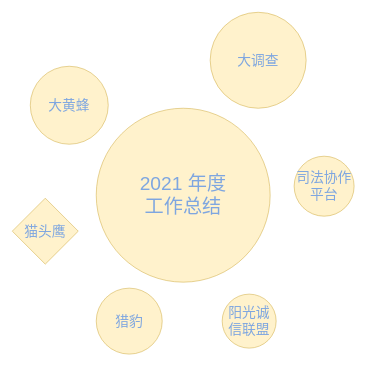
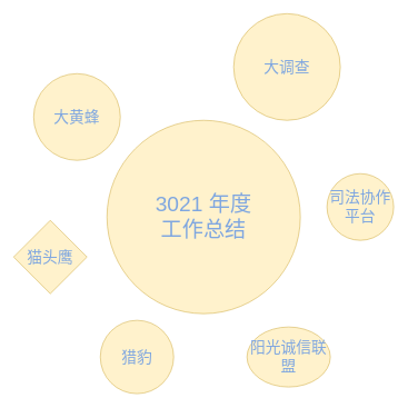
  <mxCell id="0" />
  <mxCell id="1" parent="0" />
- <mxCell id="2" value="2021 年度&lt;br&gt;工作总结" style="ellipse;whiteSpace=wrap;html=1;aspect=fixed;fillColor=#fff2cc;strokeColor=#d6b656;fontSize=32;fontColor=#7EA6E0;" vertex="1" parent="1"><mxGeometry x="160" y="180" width="290" height="290" as="geometry" /></mxCell>
+ <mxCell id="2" value="3021 年度&lt;br&gt;工作总结" style="ellipse;whiteSpace=wrap;html=1;aspect=fixed;fillColor=#fff2cc;strokeColor=#d6b656;fontSize=32;fontColor=#7EA6E0;" vertex="1" parent="1"><mxGeometry x="160" y="180" width="290" height="290" as="geometry" /></mxCell>
  <mxCell id="3" value="猫头鹰" style="rhombus;whiteSpace=wrap;html=1;aspect=fixed;fillColor=#fff2cc;strokeColor=#d6b656;fontSize=23;fontColor=#7EA6E0;" vertex="1" parent="1"><mxGeometry x="20" y="330" width="110" height="110" as="geometry" /></mxCell>
  <mxCell id="4" value="大黄蜂" style="ellipse;whiteSpace=wrap;html=1;aspect=fixed;fillColor=#fff2cc;strokeColor=#d6b656;fontSize=23;fontColor=#7EA6E0;" vertex="1" parent="1"><mxGeometry x="50" y="110" width="130" height="130" as="geometry" /></mxCell>
- <mxCell id="5" value="阳光诚信联盟" style="ellipse;whiteSpace=wrap;html=1;aspect=fixed;fillColor=#fff2cc;strokeColor=#d6b656;fontSize=23;fontColor=#7EA6E0;" vertex="1" parent="1"><mxGeometry x="370" y="490" width="90" height="90" as="geometry" /></mxCell>
+ <mxCell id="5" value="阳光诚信联盟" style="ellipse;whiteSpace=wrap;html=1;aspect=fixed;fillColor=#fff2cc;strokeColor=#d6b656;fontSize=23;fontColor=#7EA6E0;" vertex="1" parent="1"><mxGeometry x="370" y="490" width="125" height="90" as="geometry" /></mxCell>
  <mxCell id="6" value="司法协作平台" style="ellipse;whiteSpace=wrap;html=1;aspect=fixed;fillColor=#fff2cc;strokeColor=#d6b656;fontSize=23;fontColor=#7EA6E0;" vertex="1" parent="1"><mxGeometry x="490" y="260" width="100" height="100" as="geometry" /></mxCell>
  <mxCell id="7" value="大调查" style="ellipse;whiteSpace=wrap;html=1;aspect=fixed;fillColor=#fff2cc;strokeColor=#d6b656;fontSize=23;fontColor=#7EA6E0;" vertex="1" parent="1"><mxGeometry x="350" y="20" width="160" height="160" as="geometry" /></mxCell>
- <mxCell id="8" value="猎豹" style="ellipse;whiteSpace=wrap;html=1;aspect=fixed;fillColor=#fff2cc;strokeColor=#d6b656;fontSize=23;fontColor=#7EA6E0;" vertex="1" parent="1"><mxGeometry x="160" y="480" width="110" height="110" as="geometry" /></mxCell>
+ <mxCell id="8" value="猎豹" style="ellipse;whiteSpace=wrap;html=1;aspect=fixed;fillColor=#fff2cc;strokeColor=#d6b656;fontSize=23;fontColor=#7EA6E0;" vertex="1" parent="1"><mxGeometry x="150" y="480" width="110" height="110" as="geometry" /></mxCell>
